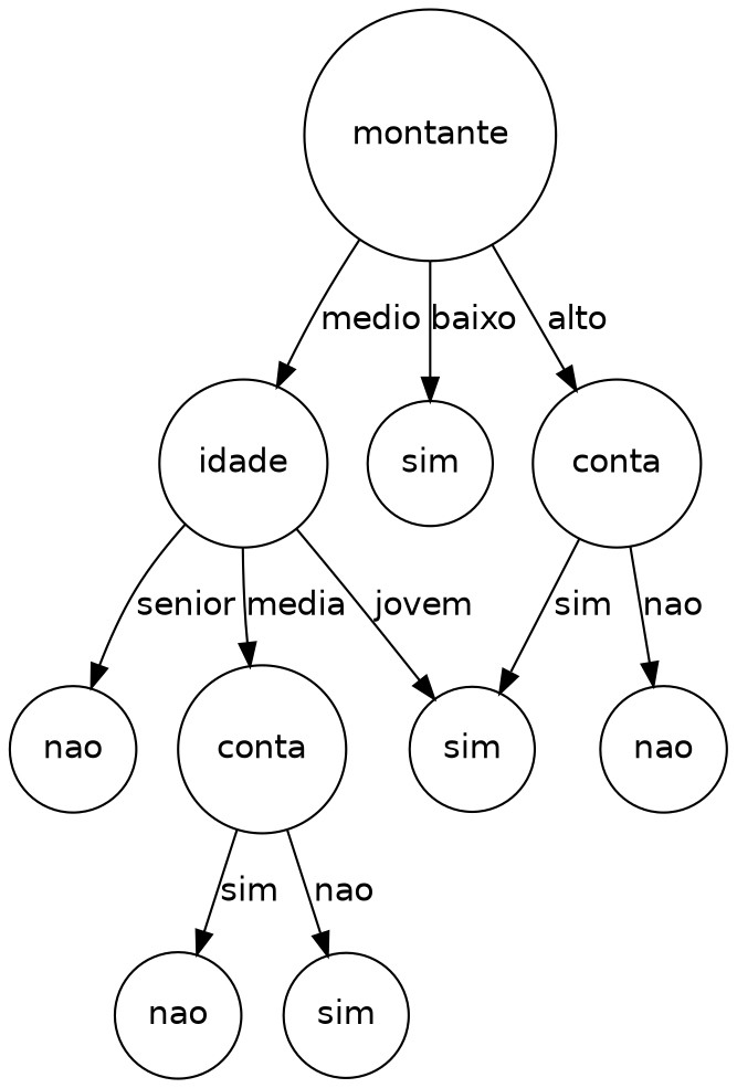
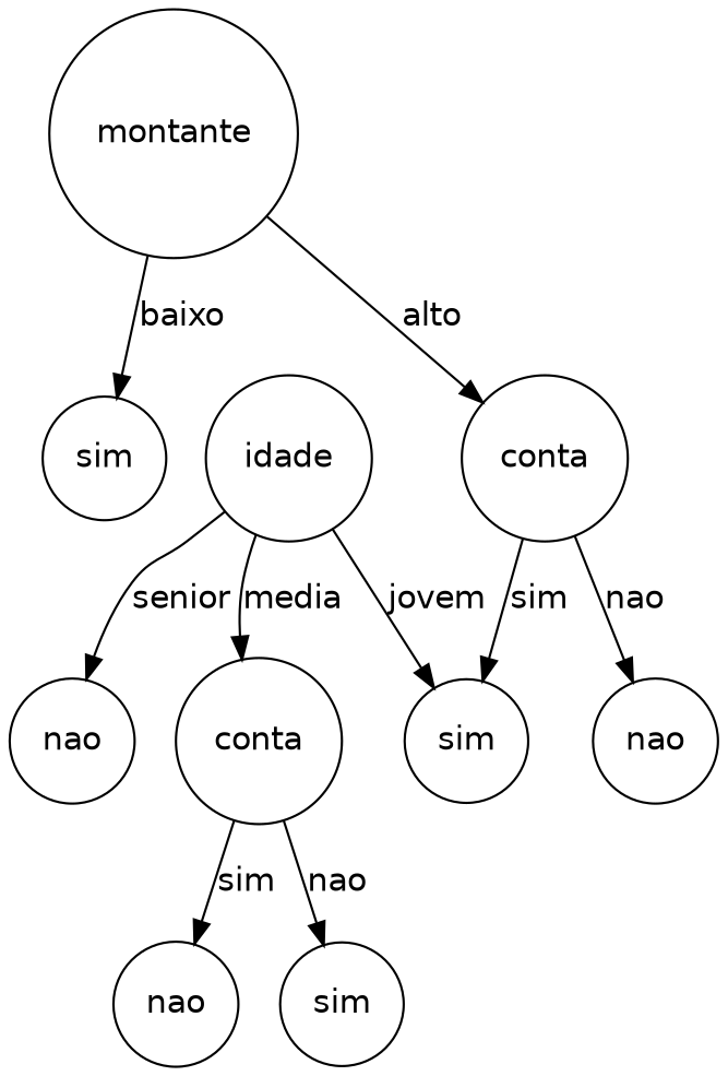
  digraph {
    fontname="DejaVu Sans"
    node [shape=circle fontname="DejaVu Sans"]
    edge [fontname="DejaVu Sans"]
    n1 [label=montante]
    n2 [label=idade]
    n3 [label=sim]
    n4 [label=conta]
    n5 [label=nao]
    n6 [label=conta]
    n7 [label=sim]
    n8 [label=nao]
    n9 [label=sim]
    n10 [label=nao]
-   n1 -> n2 [label=medio]
    n1 -> n3 [label=baixo]
    n1 -> n4 [label=alto]
    n2 -> n5 [label=senior]
    n2 -> n6 [label=media]
    n2 -> n7 [label=jovem]
    n4 -> n7 [label=sim]
    n4 -> n10 [label=nao]
    n6 -> n8 [label=sim]
    n6 -> n9 [label=nao]
  }
